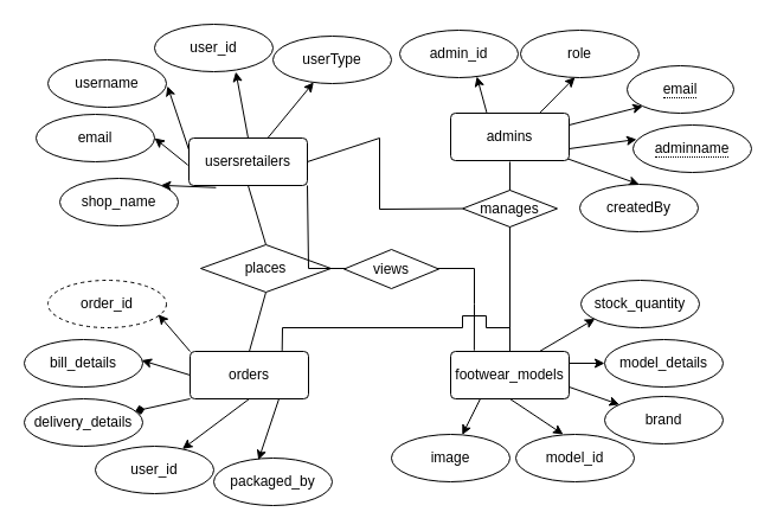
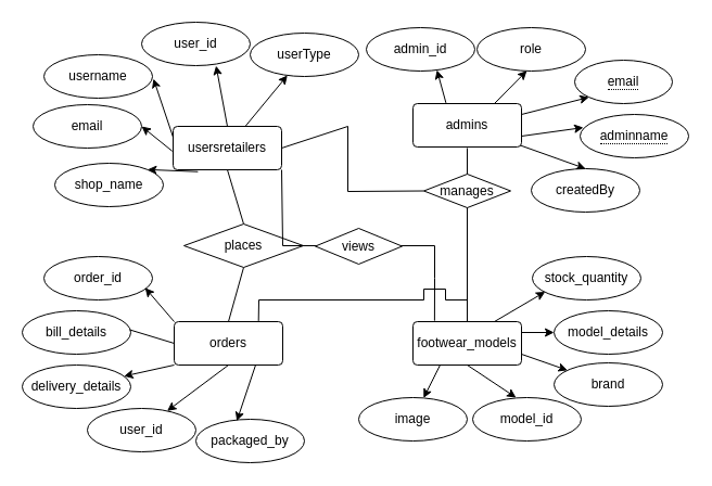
  <mxCell id="0" />
  <mxCell id="1" parent="0" />
  <mxCell id="2" style="rounded=0;orthogonalLoop=1;jettySize=auto;html=1;exitX=1;exitY=0.25;exitDx=0;exitDy=0;entryX=0;entryY=1;entryDx=0;entryDy=0;" parent="1" source="4" target="9" edge="1"><mxGeometry relative="1" as="geometry" /></mxCell>
  <mxCell id="3" style="rounded=0;orthogonalLoop=1;jettySize=auto;html=1;exitX=0.985;exitY=0.959;exitDx=0;exitDy=0;entryX=0.5;entryY=0;entryDx=0;entryDy=0;exitPerimeter=0;" parent="1" source="4" target="6" edge="1"><mxGeometry relative="1" as="geometry" /></mxCell>
  <mxCell id="4" value="admins" style="rounded=1;arcSize=10;whiteSpace=wrap;html=1;align=center;" parent="1" vertex="1"><mxGeometry x="380" y="95" width="100" height="40" as="geometry" /></mxCell>
  <mxCell id="5" value="admin_id" style="ellipse;whiteSpace=wrap;html=1;align=center;" parent="1" vertex="1"><mxGeometry x="337" y="25" width="100" height="40" as="geometry" /></mxCell>
  <mxCell id="6" value="createdBy" style="ellipse;whiteSpace=wrap;html=1;align=center;" parent="1" vertex="1"><mxGeometry x="489" y="155" width="100" height="40" as="geometry" /></mxCell>
  <mxCell id="7" value="role" style="ellipse;whiteSpace=wrap;html=1;align=center;" parent="1" vertex="1"><mxGeometry x="439" y="25" width="100" height="40" as="geometry" /></mxCell>
  <mxCell id="8" value="&lt;span style=&quot;border-bottom: 1px dotted&quot;&gt;adminname&lt;/span&gt;" style="ellipse;whiteSpace=wrap;html=1;align=center;strokeColor=default;" parent="1" vertex="1"><mxGeometry x="534" y="105" width="100" height="40" as="geometry" /></mxCell>
  <mxCell id="9" value="&lt;span style=&quot;border-bottom: 1px dotted&quot;&gt;email&lt;/span&gt;" style="ellipse;whiteSpace=wrap;html=1;align=center;fontStyle=0" parent="1" vertex="1"><mxGeometry x="529" y="55" width="90" height="40" as="geometry" /></mxCell>
  <mxCell id="10" style="edgeStyle=orthogonalEdgeStyle;rounded=0;orthogonalLoop=1;jettySize=auto;html=1;exitX=0.5;exitY=1;exitDx=0;exitDy=0;" parent="1" source="8" target="8" edge="1"><mxGeometry relative="1" as="geometry" /></mxCell>
  <mxCell id="11" style="rounded=0;orthogonalLoop=1;jettySize=auto;html=1;entryX=1;entryY=0;entryDx=0;entryDy=0;exitX=0.229;exitY=1.044;exitDx=0;exitDy=0;exitPerimeter=0;" parent="1" source="14" target="18" edge="1"><mxGeometry relative="1" as="geometry"><mxPoint x="150" y="216" as="sourcePoint" /></mxGeometry></mxCell>
  <mxCell id="12" style="rounded=0;orthogonalLoop=1;jettySize=auto;html=1;" parent="1" source="14" target="17" edge="1"><mxGeometry relative="1" as="geometry"><mxPoint x="201" y="207" as="sourcePoint" /><mxPoint x="206" y="236" as="targetPoint" /></mxGeometry></mxCell>
  <mxCell id="13" style="rounded=0;orthogonalLoop=1;jettySize=auto;html=1;exitX=0.5;exitY=0;exitDx=0;exitDy=0;entryX=0.686;entryY=1.002;entryDx=0;entryDy=0;entryPerimeter=0;" parent="1" source="14" target="16" edge="1"><mxGeometry relative="1" as="geometry" /></mxCell>
  <mxCell id="14" value="usersretailers" style="rounded=1;arcSize=10;whiteSpace=wrap;html=1;align=center;" parent="1" vertex="1"><mxGeometry x="159" y="116" width="100" height="40" as="geometry" /></mxCell>
  <mxCell id="15" value="username" style="ellipse;whiteSpace=wrap;html=1;align=center;" parent="1" vertex="1"><mxGeometry x="40" y="50" width="100" height="40" as="geometry" /></mxCell>
  <mxCell id="16" value="user_id" style="ellipse;whiteSpace=wrap;html=1;align=center;" parent="1" vertex="1"><mxGeometry x="130" y="20" width="100" height="40" as="geometry" /></mxCell>
  <mxCell id="17" value="userType" style="ellipse;whiteSpace=wrap;html=1;align=center;" parent="1" vertex="1"><mxGeometry x="230" y="30" width="100" height="40" as="geometry" /></mxCell>
  <mxCell id="18" value="shop_name" style="ellipse;whiteSpace=wrap;html=1;align=center;" parent="1" vertex="1"><mxGeometry x="50" y="150" width="100" height="40" as="geometry" /></mxCell>
  <mxCell id="19" value="email" style="ellipse;whiteSpace=wrap;html=1;align=center;" parent="1" vertex="1"><mxGeometry x="30" y="96" width="100" height="40" as="geometry" /></mxCell>
  <mxCell id="20" style="rounded=0;orthogonalLoop=1;jettySize=auto;html=1;exitX=1;exitY=0.75;exitDx=0;exitDy=0;entryX=0.03;entryY=0.302;entryDx=0;entryDy=0;entryPerimeter=0;" parent="1" source="4" target="8" edge="1"><mxGeometry relative="1" as="geometry" /></mxCell>
  <mxCell id="21" style="rounded=0;orthogonalLoop=1;jettySize=auto;html=1;exitX=0.304;exitY=-0.016;exitDx=0;exitDy=0;entryX=0.651;entryY=0.976;entryDx=0;entryDy=0;entryPerimeter=0;exitPerimeter=0;" parent="1" source="4" target="5" edge="1"><mxGeometry relative="1" as="geometry" /></mxCell>
  <mxCell id="22" style="rounded=0;orthogonalLoop=1;jettySize=auto;html=1;exitX=0;exitY=0.25;exitDx=0;exitDy=0;entryX=1.009;entryY=0.553;entryDx=0;entryDy=0;entryPerimeter=0;" parent="1" source="14" target="15" edge="1"><mxGeometry relative="1" as="geometry"><mxPoint x="103.7" y="170.4" as="targetPoint" /></mxGeometry></mxCell>
  <mxCell id="23" style="rounded=0;orthogonalLoop=1;jettySize=auto;html=1;exitX=-0.008;exitY=0.57;exitDx=0;exitDy=0;entryX=1;entryY=0.5;entryDx=0;entryDy=0;exitPerimeter=0;" parent="1" source="14" target="19" edge="1"><mxGeometry relative="1" as="geometry" /></mxCell>
  <mxCell id="24" style="rounded=0;orthogonalLoop=1;jettySize=auto;html=1;exitX=0.5;exitY=1;exitDx=0;exitDy=0;" parent="1" source="25" target="29" edge="1"><mxGeometry relative="1" as="geometry" /></mxCell>
  <mxCell id="25" value="orders" style="rounded=1;arcSize=10;whiteSpace=wrap;html=1;align=center;" parent="1" vertex="1"><mxGeometry x="160" y="296" width="100" height="40" as="geometry" /></mxCell>
  <mxCell id="26" value="bill_details" style="ellipse;whiteSpace=wrap;html=1;align=center;" parent="1" vertex="1"><mxGeometry x="20" y="286" width="100" height="40" as="geometry" /></mxCell>
  <mxCell id="27" value="delivery_details" style="ellipse;whiteSpace=wrap;html=1;align=center;" parent="1" vertex="1"><mxGeometry x="20" y="336" width="100" height="40" as="geometry" /></mxCell>
  <mxCell id="28" value="packaged_by" style="ellipse;whiteSpace=wrap;html=1;align=center;" parent="1" vertex="1"><mxGeometry x="180" y="386" width="100" height="40" as="geometry" /></mxCell>
  <mxCell id="29" value="user_id" style="ellipse;whiteSpace=wrap;html=1;align=center;" parent="1" vertex="1"><mxGeometry x="80" y="376" width="100" height="40" as="geometry" /></mxCell>
- <mxCell id="30" value="order_id" style="ellipse;whiteSpace=wrap;html=1;align=center;dashed=1;" parent="1" vertex="1"><mxGeometry x="40" y="236" width="100" height="40" as="geometry" /></mxCell>
+ <mxCell id="30" value="order_id" style="ellipse;whiteSpace=wrap;html=1;align=center;" parent="1" vertex="1"><mxGeometry x="40" y="236" width="100" height="40" as="geometry" /></mxCell>
  <mxCell id="31" style="rounded=0;orthogonalLoop=1;jettySize=auto;html=1;exitX=0;exitY=0;exitDx=0;exitDy=0;entryX=0.932;entryY=0.721;entryDx=0;entryDy=0;entryPerimeter=0;" parent="1" source="25" target="30" edge="1"><mxGeometry relative="1" as="geometry" /></mxCell>
  <mxCell id="32" style="rounded=0;orthogonalLoop=1;jettySize=auto;html=1;exitX=0.75;exitY=1;exitDx=0;exitDy=0;entryX=0.377;entryY=0.04;entryDx=0;entryDy=0;entryPerimeter=0;" parent="1" source="25" target="28" edge="1"><mxGeometry relative="1" as="geometry" /></mxCell>
- <mxCell id="33" style="rounded=0;orthogonalLoop=1;jettySize=auto;html=1;exitX=0;exitY=1;exitDx=0;exitDy=0;endArrow=diamond;" parent="1" source="25" target="27" edge="1"><mxGeometry relative="1" as="geometry" /></mxCell>
- <mxCell id="34" style="rounded=0;orthogonalLoop=1;jettySize=auto;html=1;exitX=0;exitY=0.5;exitDx=0;exitDy=0;entryX=0.991;entryY=0.438;entryDx=0;entryDy=0;entryPerimeter=0;" parent="1" source="25" target="26" edge="1"><mxGeometry relative="1" as="geometry"><mxPoint x="258.11" y="730.554" as="targetPoint" /></mxGeometry></mxCell>
+ <mxCell id="33" style="rounded=0;orthogonalLoop=1;jettySize=auto;html=1;exitX=0;exitY=1;exitDx=0;exitDy=0;" parent="1" source="25" target="27" edge="1"><mxGeometry relative="1" as="geometry" /></mxCell>
+ <mxCell id="34" style="rounded=0;orthogonalLoop=1;jettySize=auto;html=1;exitX=0;exitY=0.5;exitDx=0;exitDy=0;entryX=0.991;entryY=0.438;entryDx=0;entryDy=0;entryPerimeter=0;endArrow=none;" parent="1" source="25" target="26" edge="1"><mxGeometry relative="1" as="geometry"><mxPoint x="258.11" y="730.554" as="targetPoint" /></mxGeometry></mxCell>
  <mxCell id="35" style="rounded=0;orthogonalLoop=1;jettySize=auto;html=1;exitX=1;exitY=0.25;exitDx=0;exitDy=0;entryX=0;entryY=0.5;entryDx=0;entryDy=0;" parent="1" source="38" target="41" edge="1"><mxGeometry relative="1" as="geometry" /></mxCell>
  <mxCell id="36" style="rounded=0;orthogonalLoop=1;jettySize=auto;html=1;exitX=0.25;exitY=1;exitDx=0;exitDy=0;" edge="1" parent="1" source="38" target="39"><mxGeometry relative="1" as="geometry" /></mxCell>
  <mxCell id="37" style="rounded=0;orthogonalLoop=1;jettySize=auto;html=1;exitX=1;exitY=0.75;exitDx=0;exitDy=0;" edge="1" parent="1" source="38" target="42"><mxGeometry relative="1" as="geometry" /></mxCell>
  <mxCell id="38" value="footwear_models" style="rounded=1;arcSize=10;whiteSpace=wrap;html=1;align=center;" parent="1" vertex="1"><mxGeometry x="380" y="296" width="100" height="40" as="geometry" /></mxCell>
  <mxCell id="39" value="image" style="ellipse;whiteSpace=wrap;html=1;align=center;" parent="1" vertex="1"><mxGeometry x="330" y="366" width="100" height="40" as="geometry" /></mxCell>
  <mxCell id="40" value="stock_quantity" style="ellipse;whiteSpace=wrap;html=1;align=center;" parent="1" vertex="1"><mxGeometry x="490" y="236" width="100" height="40" as="geometry" /></mxCell>
  <mxCell id="41" value="model_details" style="ellipse;whiteSpace=wrap;html=1;align=center;" parent="1" vertex="1"><mxGeometry x="510" y="286" width="100" height="40" as="geometry" /></mxCell>
  <mxCell id="42" value="brand" style="ellipse;whiteSpace=wrap;html=1;align=center;" parent="1" vertex="1"><mxGeometry x="510" y="334" width="100" height="40" as="geometry" /></mxCell>
  <mxCell id="43" value="model_id" style="ellipse;whiteSpace=wrap;html=1;align=center;" parent="1" vertex="1"><mxGeometry x="435" y="366" width="100" height="40" as="geometry" /></mxCell>
  <mxCell id="44" style="rounded=0;orthogonalLoop=1;jettySize=auto;html=1;exitX=0.75;exitY=0;exitDx=0;exitDy=0;entryX=0.118;entryY=0.813;entryDx=0;entryDy=0;entryPerimeter=0;" parent="1" source="38" target="40" edge="1"><mxGeometry relative="1" as="geometry" /></mxCell>
  <mxCell id="45" style="rounded=0;orthogonalLoop=1;jettySize=auto;html=1;exitX=0.5;exitY=1;exitDx=0;exitDy=0;entryX=0.4;entryY=0;entryDx=0;entryDy=0;entryPerimeter=0;" parent="1" source="38" target="43" edge="1"><mxGeometry relative="1" as="geometry"><Array as="points" /></mxGeometry></mxCell>
  <mxCell id="46" style="rounded=0;orthogonalLoop=1;jettySize=auto;html=1;exitX=0.75;exitY=0;exitDx=0;exitDy=0;entryX=0.459;entryY=0.994;entryDx=0;entryDy=0;entryPerimeter=0;" edge="1" parent="1" source="4" target="7"><mxGeometry relative="1" as="geometry" /></mxCell>
  <mxCell id="47" value="" style="endArrow=none;html=1;rounded=0;entryX=0.5;entryY=1;entryDx=0;entryDy=0;exitX=0.5;exitY=0;exitDx=0;exitDy=0;" edge="1" parent="1" source="49" target="14"><mxGeometry width="50" height="50" relative="1" as="geometry"><mxPoint x="170" y="236" as="sourcePoint" /><mxPoint x="220" y="186" as="targetPoint" /></mxGeometry></mxCell>
  <mxCell id="48" value="" style="endArrow=none;html=1;rounded=0;entryX=0.5;entryY=1;entryDx=0;entryDy=0;exitX=0.5;exitY=0;exitDx=0;exitDy=0;" edge="1" parent="1" source="25" target="49"><mxGeometry width="50" height="50" relative="1" as="geometry"><mxPoint x="210" y="296" as="sourcePoint" /><mxPoint x="209" y="136" as="targetPoint" /></mxGeometry></mxCell>
  <mxCell id="49" value="places" style="rhombus;whiteSpace=wrap;html=1;" vertex="1" parent="1"><mxGeometry x="169" y="206" width="110" height="40" as="geometry" /></mxCell>
  <mxCell id="50" value="" style="endArrow=none;html=1;rounded=0;entryX=1;entryY=1;entryDx=0;entryDy=0;exitX=0.199;exitY=-0.021;exitDx=0;exitDy=0;exitPerimeter=0;" edge="1" parent="1" source="38" target="14"><mxGeometry width="50" height="50" relative="1" as="geometry"><mxPoint x="320" y="246" as="sourcePoint" /><mxPoint x="370" y="196" as="targetPoint" /><Array as="points"><mxPoint x="400" y="256" /><mxPoint x="400" y="226" /><mxPoint x="260" y="226" /></Array></mxGeometry></mxCell>
  <mxCell id="51" value="views" style="rhombus;whiteSpace=wrap;html=1;" vertex="1" parent="1"><mxGeometry x="290" y="210" width="80" height="33" as="geometry" /></mxCell>
  <mxCell id="52" value="" style="endArrow=none;html=1;rounded=0;exitX=0.5;exitY=0;exitDx=0;exitDy=0;" edge="1" parent="1" source="38"><mxGeometry width="50" height="50" relative="1" as="geometry"><mxPoint x="290" y="236" as="sourcePoint" /><mxPoint x="430" y="136" as="targetPoint" /></mxGeometry></mxCell>
  <mxCell id="53" value="manages" style="rhombus;whiteSpace=wrap;html=1;" vertex="1" parent="1"><mxGeometry x="390" y="160" width="80" height="31" as="geometry" /></mxCell>
  <mxCell id="54" value="" style="endArrow=none;html=1;rounded=0;exitX=0;exitY=0.5;exitDx=0;exitDy=0;entryX=1;entryY=0.5;entryDx=0;entryDy=0;" edge="1" parent="1" source="53" target="14"><mxGeometry width="50" height="50" relative="1" as="geometry"><mxPoint x="350" y="276" as="sourcePoint" /><mxPoint x="350" y="116" as="targetPoint" /><Array as="points"><mxPoint x="320" y="176" /><mxPoint x="320" y="116" /></Array></mxGeometry></mxCell>
  <mxCell id="55" value="" style="endArrow=none;html=1;rounded=0;" edge="1" parent="1"><mxGeometry width="50" height="50" relative="1" as="geometry"><mxPoint x="410" y="276" as="sourcePoint" /><mxPoint x="430" y="276" as="targetPoint" /></mxGeometry></mxCell>
  <mxCell id="56" value="" style="endArrow=none;html=1;rounded=0;exitX=0.797;exitY=-0.015;exitDx=0;exitDy=0;exitPerimeter=0;" edge="1" parent="1"><mxGeometry width="50" height="50" relative="1" as="geometry"><mxPoint x="237.7" y="295.4" as="sourcePoint" /><mxPoint x="390" y="276" as="targetPoint" /><Array as="points"><mxPoint x="238" y="276" /></Array></mxGeometry></mxCell>
  <mxCell id="57" value="" style="endArrow=none;html=1;rounded=0;" edge="1" parent="1"><mxGeometry width="50" height="50" relative="1" as="geometry"><mxPoint x="390" y="266" as="sourcePoint" /><mxPoint x="410" y="266" as="targetPoint" /></mxGeometry></mxCell>
  <mxCell id="58" value="" style="endArrow=none;html=1;rounded=0;" edge="1" parent="1"><mxGeometry width="50" height="50" relative="1" as="geometry"><mxPoint x="410" y="276" as="sourcePoint" /><mxPoint x="410" y="266" as="targetPoint" /></mxGeometry></mxCell>
  <mxCell id="59" value="" style="endArrow=none;html=1;rounded=0;" edge="1" parent="1"><mxGeometry width="50" height="50" relative="1" as="geometry"><mxPoint x="390" y="276" as="sourcePoint" /><mxPoint x="390" y="266" as="targetPoint" /></mxGeometry></mxCell>
